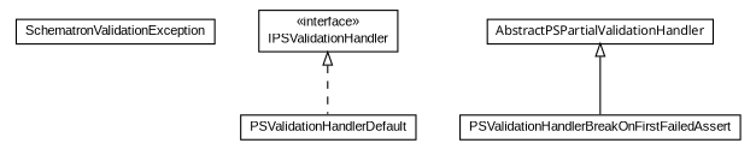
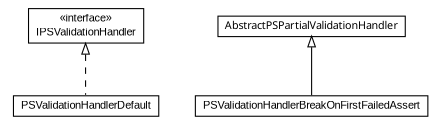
  digraph {
    nodesep=0.25
    ranksep=0.5
    node [fontcolor=black fontname=arial fontsize=10.0 shape=plaintext]
    edge [arrowtail=empty dir=back fontname=arial fontsize=10 headport=p labelfontname=arial labelfontsize=10 tailport=p]
-   n1 [label=<<table title="com.helger.schematron.pure.validation.SchematronValidationException" border="0" cellborder="1" cellspacing="0" cellpadding="2" port="p" href="./SchematronValidationException.html"> 		<tr><td><table border="0" cellspacing="0" cellpadding="1"> <tr><td align="center" balign="center"> SchematronValidationException </td></tr> 		</table></td></tr> 		</table>>]
    n2 [label=<<table title="com.helger.schematron.pure.validation.PSValidationHandlerDefault" border="0" cellborder="1" cellspacing="0" cellpadding="2" port="p" href="./PSValidationHandlerDefault.html"> 		<tr><td><table border="0" cellspacing="0" cellpadding="1"> <tr><td align="center" balign="center"> PSValidationHandlerDefault </td></tr> 		</table></td></tr> 		</table>>]
    n3 [label=<<table title="com.helger.schematron.pure.validation.AbstractPSPartialValidationHandler" border="0" cellborder="1" cellspacing="0" cellpadding="2" port="p" href="./AbstractPSPartialValidationHandler.html"> 		<tr><td><table border="0" cellspacing="0" cellpadding="1"> <tr><td align="center" balign="center"><font face="ariali"> AbstractPSPartialValidationHandler </font></td></tr> 		</table></td></tr> 		</table>>]
    n4 [label=<<table title="com.helger.schematron.pure.validation.PSValidationHandlerBreakOnFirstFailedAssert" border="0" cellborder="1" cellspacing="0" cellpadding="2" port="p" href="./PSValidationHandlerBreakOnFirstFailedAssert.html"> 		<tr><td><table border="0" cellspacing="0" cellpadding="1"> <tr><td align="center" balign="center"> PSValidationHandlerBreakOnFirstFailedAssert </td></tr> 		</table></td></tr> 		</table>>]
    n5 [label=<<table title="com.helger.schematron.pure.validation.IPSValidationHandler" border="0" cellborder="1" cellspacing="0" cellpadding="2" port="p" href="./IPSValidationHandler.html"> 		<tr><td><table border="0" cellspacing="0" cellpadding="1"> <tr><td align="center" balign="center"> &#171;interface&#187; </td></tr> <tr><td align="center" balign="center"> IPSValidationHandler </td></tr> 		</table></td></tr> 		</table>>]
    n3 -> n4
    n5 -> n2 [style=dashed]
  }
